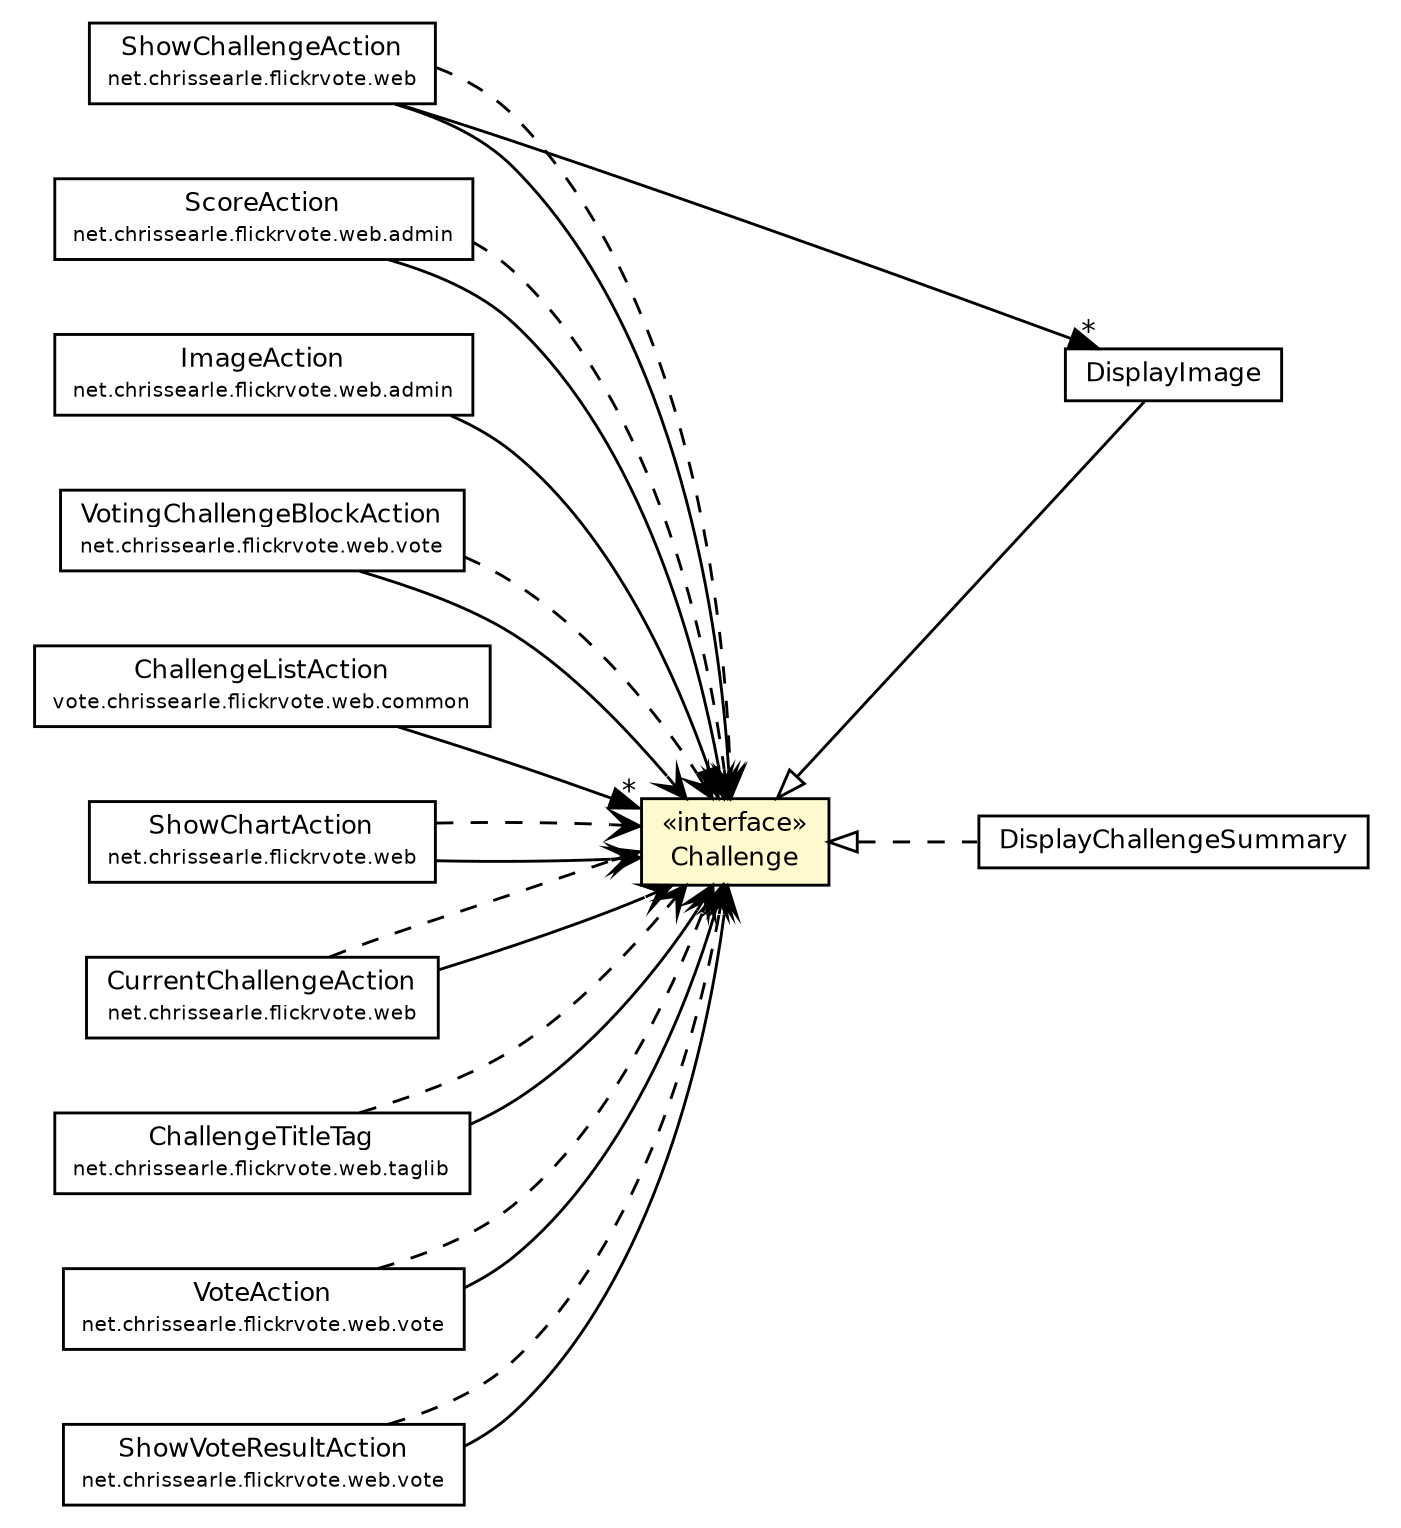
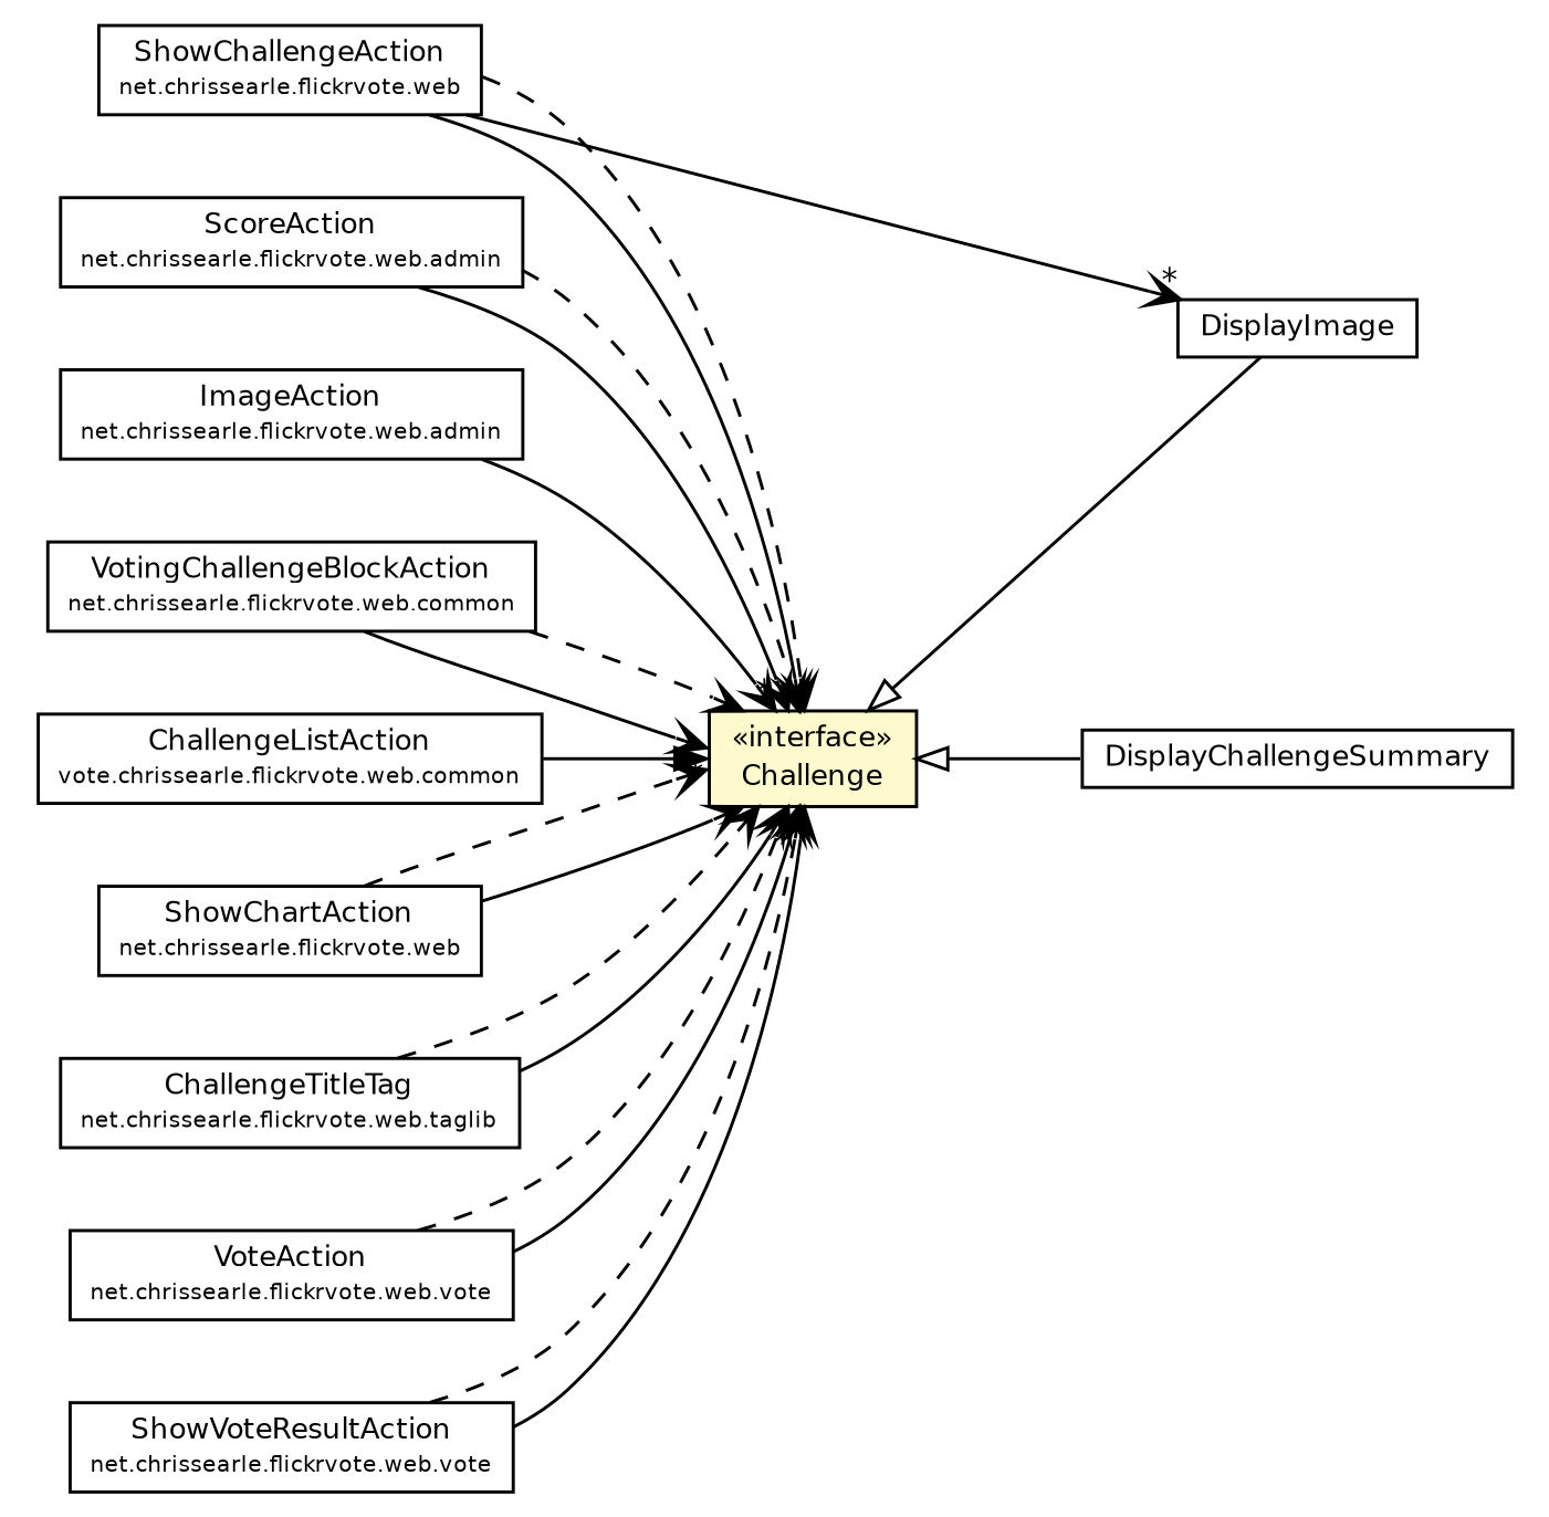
  digraph {
    rankdir=LR
    node [fontcolor=black fontname=Helvetica fontsize=9.0 shape=plaintext]
    edge [arrowhead=open color=black fontcolor=black fontname=Helvetica fontsize=10.0 headport=p labelfontname=Helvetica labelfontsize=10 tailport=p]
    n1 [label=<<table border="0" cellborder="1" cellspacing="0" cellpadding="2" port="p" href="../admin/ScoreAction.html"> 		<tr><td><table border="0" cellspacing="0" cellpadding="1"> 			<tr><td> ScoreAction </td></tr> 			<tr><td><font point-size="7.0"> net.chrissearle.flickrvote.web.admin </font></td></tr> 		</table></td></tr> 		</table>>]
    n2 [label=<<table border="0" cellborder="1" cellspacing="0" cellpadding="2" port="p" bgcolor="lemonChiffon" href="./Challenge.html"> 		<tr><td><table border="0" cellspacing="0" cellpadding="1"> 			<tr><td> &laquo;interface&raquo; </td></tr> 			<tr><td> Challenge </td></tr> 		</table></td></tr> 		</table>>]
    n3 [label=<<table border="0" cellborder="1" cellspacing="0" cellpadding="2" port="p" href="./DisplayImage.html"> 		<tr><td><table border="0" cellspacing="0" cellpadding="1"> 			<tr><td> DisplayImage </td></tr> 		</table></td></tr> 		</table>>]
    n4 [label=<<table border="0" cellborder="1" cellspacing="0" cellpadding="2" port="p" href="./DisplayChallengeSummary.html"> 		<tr><td><table border="0" cellspacing="0" cellpadding="1"> 			<tr><td> DisplayChallengeSummary </td></tr> 		</table></td></tr> 		</table>>]
    n5 [label=<<table border="0" cellborder="1" cellspacing="0" cellpadding="2" port="p" href="../admin/ImageAction.html"> 		<tr><td><table border="0" cellspacing="0" cellpadding="1"> 			<tr><td> ImageAction </td></tr> 			<tr><td><font point-size="7.0"> net.chrissearle.flickrvote.web.admin </font></td></tr> 		</table></td></tr> 		</table>>]
-   n6 [label=<<table border="0" cellborder="1" cellspacing="0" cellpadding="2" port="p" href="../common/VotingChallengeBlockAction.html"> 		<tr><td><table border="0" cellspacing="0" cellpadding="1"> 			<tr><td> VotingChallengeBlockAction </td></tr> 			<tr><td><font point-size="7.0"> net.chrissearle.flickrvote.web.vote </font></td></tr> 		</table></td></tr> 		</table>>]
+   n6 [label=<<table border="0" cellborder="1" cellspacing="0" cellpadding="2" port="p" href="../common/VotingChallengeBlockAction.html"> 		<tr><td><table border="0" cellspacing="0" cellpadding="1"> 			<tr><td> VotingChallengeBlockAction </td></tr> 			<tr><td><font point-size="7.0"> net.chrissearle.flickrvote.web.common </font></td></tr> 		</table></td></tr> 		</table>>]
    n7 [label=<<table border="0" cellborder="1" cellspacing="0" cellpadding="2" port="p" href="../common/ChallengeListAction.html"> 		<tr><td><table border="0" cellspacing="0" cellpadding="1"> 			<tr><td> ChallengeListAction </td></tr> 			<tr><td><font point-size="7.0"> vote.chrissearle.flickrvote.web.common </font></td></tr> 		</table></td></tr> 		</table>>]
    n8 [label=<<table border="0" cellborder="1" cellspacing="0" cellpadding="2" port="p" href="../ShowChartAction.html"> 		<tr><td><table border="0" cellspacing="0" cellpadding="1"> 			<tr><td> ShowChartAction </td></tr> 			<tr><td><font point-size="7.0"> net.chrissearle.flickrvote.web </font></td></tr> 		</table></td></tr> 		</table>>]
    n9 [label=<<table border="0" cellborder="1" cellspacing="0" cellpadding="2" port="p" href="../ShowChallengeAction.html"> 		<tr><td><table border="0" cellspacing="0" cellpadding="1"> 			<tr><td> ShowChallengeAction </td></tr> 			<tr><td><font point-size="7.0"> net.chrissearle.flickrvote.web </font></td></tr> 		</table></td></tr> 		</table>>]
-   n10 [label=<<table border="0" cellborder="1" cellspacing="0" cellpadding="2" port="p" href="../CurrentChallengeAction.html"> 		<tr><td><table border="0" cellspacing="0" cellpadding="1"> 			<tr><td> CurrentChallengeAction </td></tr> 			<tr><td><font point-size="7.0"> net.chrissearle.flickrvote.web </font></td></tr> 		</table></td></tr> 		</table>>]
    n11 [label=<<table border="0" cellborder="1" cellspacing="0" cellpadding="2" port="p" href="../taglib/ChallengeTitleTag.html"> 		<tr><td><table border="0" cellspacing="0" cellpadding="1"> 			<tr><td> ChallengeTitleTag </td></tr> 			<tr><td><font point-size="7.0"> net.chrissearle.flickrvote.web.taglib </font></td></tr> 		</table></td></tr> 		</table>>]
    n12 [label=<<table border="0" cellborder="1" cellspacing="0" cellpadding="2" port="p" href="../vote/VoteAction.html"> 		<tr><td><table border="0" cellspacing="0" cellpadding="1"> 			<tr><td> VoteAction </td></tr> 			<tr><td><font point-size="7.0"> net.chrissearle.flickrvote.web.vote </font></td></tr> 		</table></td></tr> 		</table>>]
    n13 [label=<<table border="0" cellborder="1" cellspacing="0" cellpadding="2" port="p" href="../vote/ShowVoteResultAction.html"> 		<tr><td><table border="0" cellspacing="0" cellpadding="1"> 			<tr><td> ShowVoteResultAction </td></tr> 			<tr><td><font point-size="7.0"> net.chrissearle.flickrvote.web.vote </font></td></tr> 		</table></td></tr> 		</table>>]
    n1 -> n2
    n1 -> n2 [style=dashed]
    n2 -> n3 [arrowtail=empty dir=back fontsize=10 style=solid arrowhead="" color="" fontcolor=""]
-   n2 -> n4 [arrowtail=empty dir=back fontsize=10 style=dashed arrowhead="" color="" fontcolor=""]
-   n5 -> n2 [arrowhead=normal headlabel="*"]
+   n2 -> n4 [arrowtail=empty dir=back fontsize=10 style=solid arrowhead="" color="" fontcolor=""]
+   n5 -> n2 [headlabel="*"]
    n6 -> n2
    n6 -> n2 [style=dashed]
    n7 -> n2 [arrowhead=normal headlabel="*"]
    n8 -> n2
    n8 -> n2 [style=dashed]
    n9 -> n2
    n9 -> n2 [style=dashed]
-   n9 -> n3 [arrowhead=normal headlabel="*"]
-   n10 -> n2
-   n10 -> n2 [style=dashed]
+   n9 -> n3 [headlabel="*"]
    n11 -> n2
    n11 -> n2 [style=dashed]
    n12 -> n2
    n12 -> n2 [style=dashed]
    n13 -> n2
    n13 -> n2 [style=dashed]
  }
